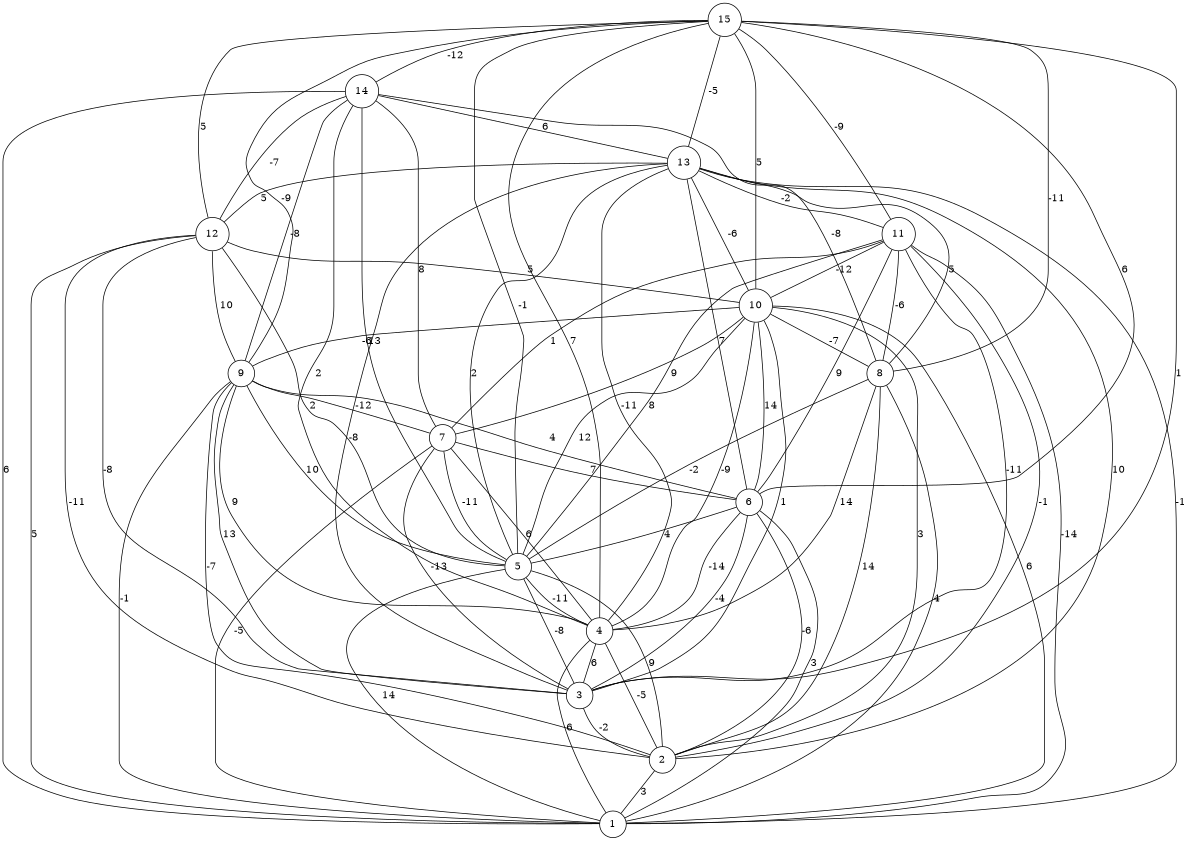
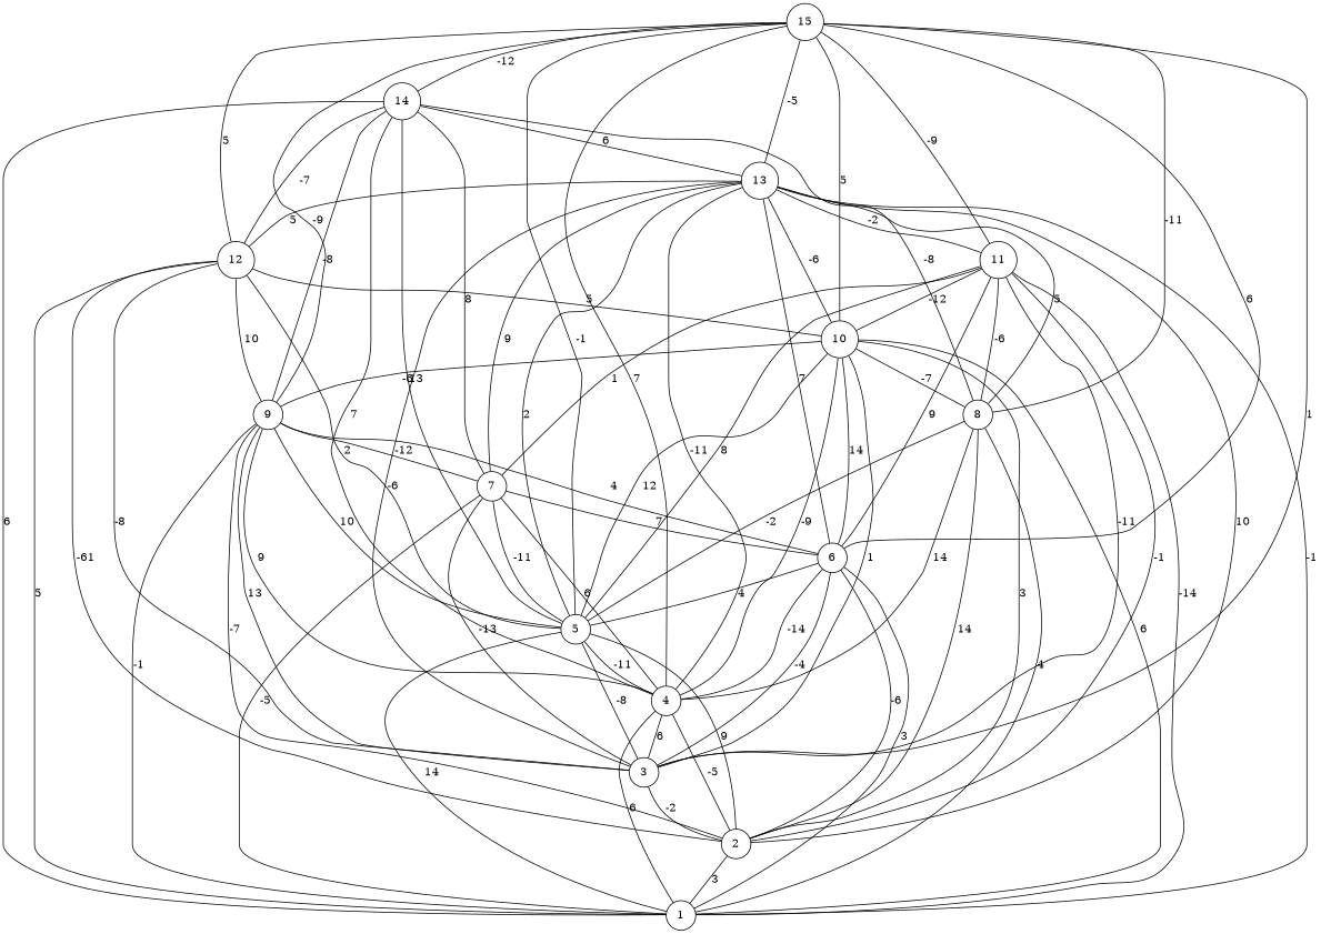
  graph {
    fontname="Helvetica,Arial,sans-serif"
    node [shape=circle]
    15
    3
    4
    5
    6
    8
    9
    10
    11
    12
    13
    14
    2
    1
    7
    15 -- 3 [label=1]
    15 -- 4 [label=7]
    15 -- 5 [label=-1]
    15 -- 6 [label=6]
    15 -- 8 [label=-11]
    15 -- 9 [label=-9]
    15 -- 10 [label=5]
    15 -- 11 [label=-9]
    15 -- 12 [label=5]
    15 -- 13 [label=-5]
    15 -- 14 [label=-12]
    3 -- 2 [label=-2]
    4 -- 3 [label=6]
    4 -- 2 [label=-5]
    4 -- 1 [label=6]
    5 -- 3 [label=-8]
    5 -- 4 [label=-11]
    5 -- 2 [label=9]
    5 -- 1 [label=14]
    6 -- 3 [label=-4]
    6 -- 4 [label=-14]
    6 -- 5 [label=4]
    6 -- 2 [label=-6]
    6 -- 1 [label=3]
    8 -- 4 [label=14]
    8 -- 5 [label=-2]
    8 -- 2 [label=14]
    8 -- 1 [label=4]
    9 -- 3 [label=13]
    9 -- 4 [label=9]
    9 -- 5 [label=10]
    9 -- 6 [label=4]
    9 -- 2 [label=-7]
    9 -- 1 [label=-1]
    9 -- 7 [label=-12]
    10 -- 3 [label=1]
    10 -- 4 [label=-9]
    10 -- 5 [label=12]
    10 -- 6 [label=14]
    10 -- 8 [label=-7]
    10 -- 9 [label=-6]
    10 -- 2 [label=3]
    10 -- 1 [label=6]
    11 -- 3 [label=-11]
    11 -- 5 [label=8]
    11 -- 6 [label=9]
    11 -- 8 [label=-6]
    11 -- 10 [label=-12]
    11 -- 2 [label=-1]
    11 -- 1 [label=-14]
    11 -- 7 [label=1]
    12 -- 3 [label=-8]
    12 -- 5 [label=2]
    12 -- 9 [label=10]
    12 -- 10 [label=5]
-   12 -- 2 [label=-11]
+   12 -- 2 [label=-61]
    12 -- 1 [label=5]
-   13 -- 3 [label=-8]
+   13 -- 3 [label=-6]
    13 -- 4 [label=-11]
    13 -- 5 [label=2]
    13 -- 6 [label=7]
    13 -- 8 [label=5]
    13 -- 10 [label=-6]
    13 -- 11 [label=-2]
    13 -- 12 [label=5]
    13 -- 2 [label=10]
    13 -- 1 [label=-1]
-   10 -- 7 [label=9]
-   14 -- 4 [label=2]
+   13 -- 7 [label=9]
+   14 -- 4 [label=7]
    14 -- 5 [label=13]
    14 -- 8 [label=-8]
    14 -- 9 [label=-8]
    14 -- 12 [label=-7]
    14 -- 13 [label=6]
    14 -- 1 [label=6]
    14 -- 7 [label=8]
    2 -- 1 [label=3]
    7 -- 3 [label=-13]
    7 -- 4 [label=6]
    7 -- 5 [label=-11]
    7 -- 6 [label=7]
    7 -- 1 [label=-5]
  }
